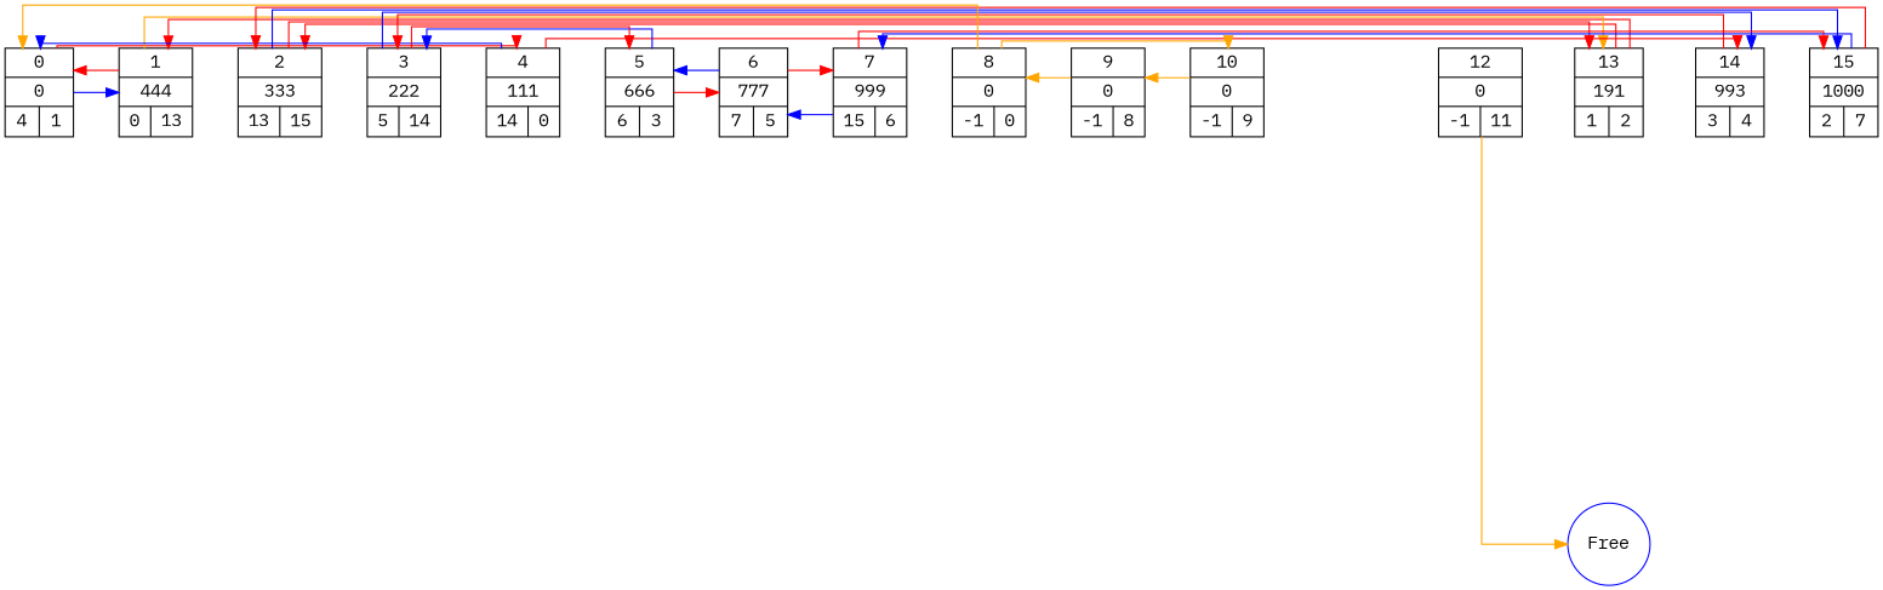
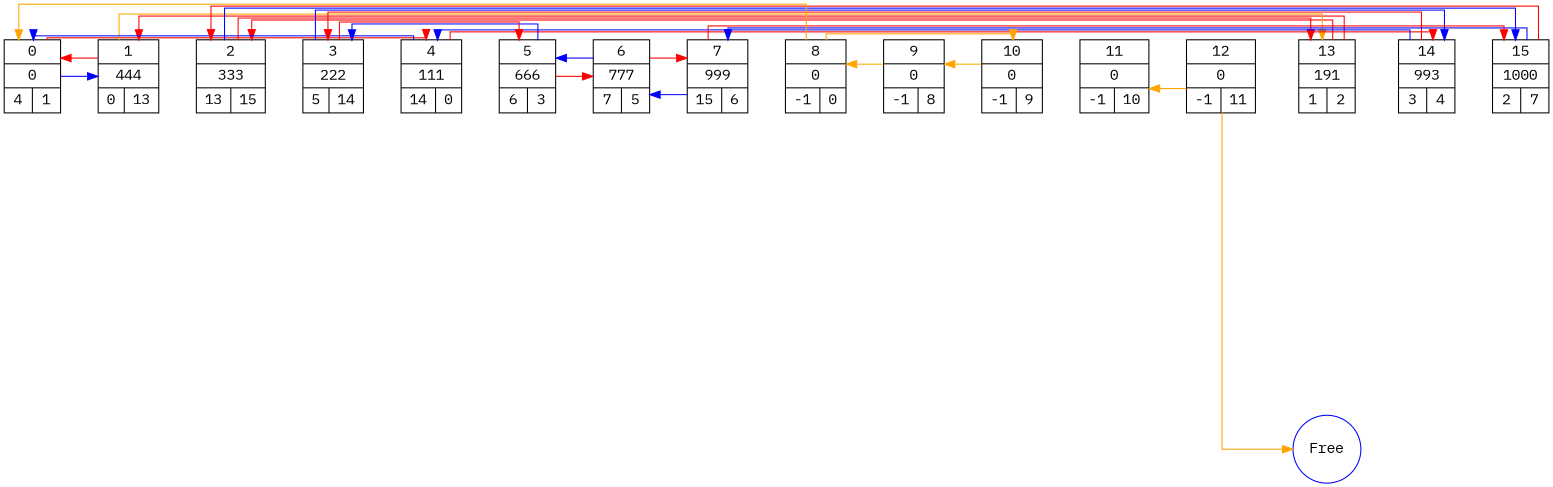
  digraph {
    fontname="IBM Plex Mono"
    nodesep=1
    rankdir=LR
    splines=ortho
    node [fontname="IBM Plex Mono" shape=record]
    edge [color=black fontname="IBM Plex Mono" constraint=false]
    n1 [color=blue label=Free shape=circle]
    n2 [label=" 12 | 0 | {<lp12> -1 | <ln12> 11}"]
    n3 [label=" 13 | 191 | {<lp13> 1 | <ln13> 2}"]
+   n4 [label=" 11 | 0 | {<lp11> -1 | <ln11> 10}"]
    n5 [label=" 0 | 0 | {<lp0> 4 | <ln0> 1}"]
    n6 [label=" 1 | 444 | {<lp1> 0 | <ln1> 13}"]
    n7 [label=" 4 | 111 | {<lp4> 14 | <ln4> 0}"]
    n8 [label=" 2 | 333 | {<lp2> 13 | <ln2> 15}"]
    n9 [label=" 5 | 666 | {<lp5> 6 | <ln5> 3}"]
    n10 [label=" 14 | 993 | {<lp14> 3 | <ln14> 4}"]
    n11 [label=" 3 | 222 | {<lp3> 5 | <ln3> 14}"]
    n12 [label=" 15 | 1000 | {<lp15> 2 | <ln15> 7}"]
    n13 [label=" 7 | 999 | {<lp7> 15 | <ln7> 6}"]
    n14 [label=" 6 | 777 | {<lp6> 7 | <ln6> 5}"]
    n15 [label=" 8 | 0 | {<lp8> -1 | <ln8> 0}"]
    n16 [label=" 9 | 0 | {<lp9> -1 | <ln9> 8}"]
    n17 [label=" 10 | 0 | {<lp10> -1 | <ln10> 9}"]
    n2 -> n1 [color=orange constraint=""]
    n2 -> n3 [style=invis weight=1000 constraint=""]
+   n2 -> n4 [color=orange]
    n3 -> n6 [color=red]
    n3 -> n8 [color=red]
    n3 -> n10 [style=invis weight=1000 constraint=""]
+   n4 -> n2 [style=invis weight=1000 constraint=""]
    n5 -> n6 [style=invis weight=1000 constraint=""]
    n5 -> n6 [color=blue]
    n5 -> n7 [color=red]
    n6 -> n3 [color=orange]
    n6 -> n5 [color=red]
    n6 -> n8 [style=invis weight=1000 constraint=""]
    n7 -> n5 [color=blue]
    n7 -> n9 [style=invis weight=1000 constraint=""]
    n7 -> n10 [color=red]
    n8 -> n3 [color=red]
    n8 -> n11 [style=invis weight=1000 constraint=""]
    n8 -> n12 [color=blue]
    n9 -> n11 [color=blue]
    n9 -> n14 [style=invis weight=1000 constraint=""]
    n9 -> n14 [color=red]
+   n10 -> n7 [color=blue]
    n10 -> n11 [color=red]
    n10 -> n12 [style=invis weight=1000 constraint=""]
    n11 -> n7 [style=invis weight=1000 constraint=""]
    n11 -> n9 [color=red]
    n11 -> n10 [color=blue]
    n12 -> n8 [color=red]
    n12 -> n13 [color=blue]
    n13 -> n12 [color=red]
    n13 -> n14 [color=blue]
    n13 -> n15 [style=invis weight=1000 constraint=""]
    n14 -> n9 [color=blue]
    n14 -> n13 [style=invis weight=1000 constraint=""]
    n14 -> n13 [color=red]
    n15 -> n5 [color=orange]
    n15 -> n16 [style=invis weight=1000 constraint=""]
    n15 -> n17 [color=orange]
    n16 -> n15 [color=orange]
    n16 -> n17 [style=invis weight=1000 constraint=""]
+   n17 -> n4 [style=invis weight=1000 constraint=""]
    n17 -> n16 [color=orange]
  }
